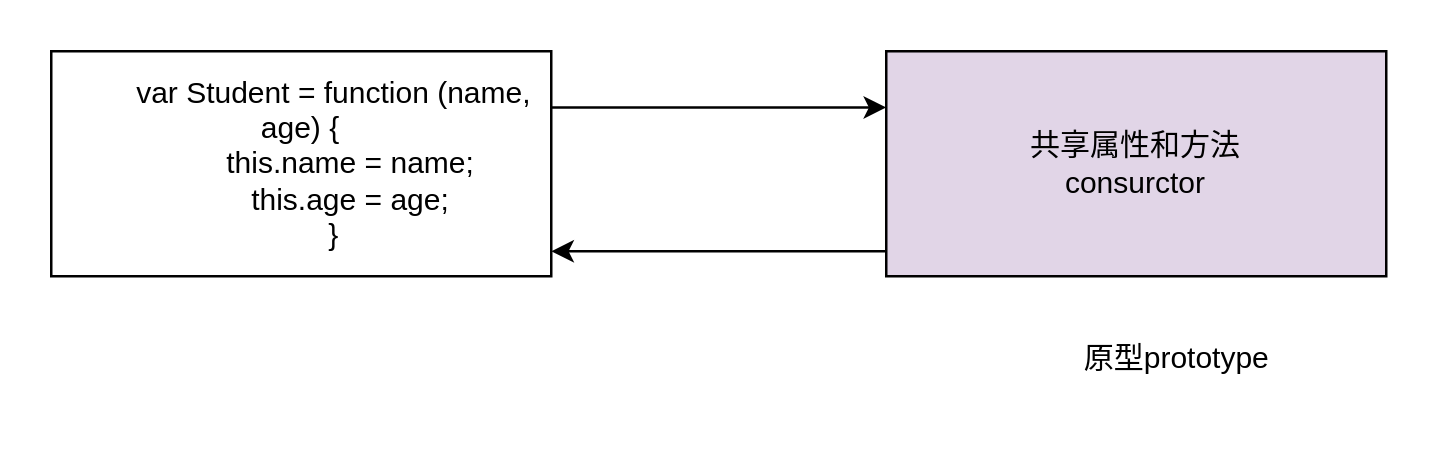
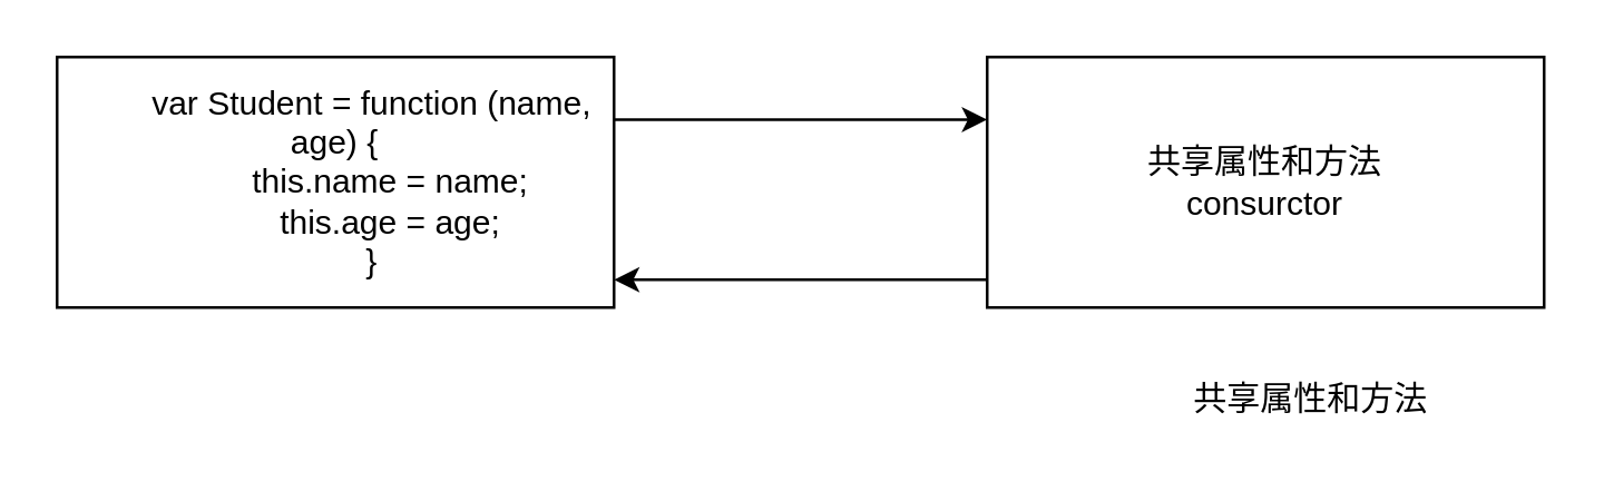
  <mxCell id="0" />
  <mxCell id="1" parent="0" />
  <mxCell id="2" style="edgeStyle=orthogonalEdgeStyle;rounded=0;orthogonalLoop=1;jettySize=auto;html=1;entryX=0;entryY=0.25;entryDx=0;entryDy=0;exitX=1;exitY=0.25;exitDx=0;exitDy=0;" edge="1" parent="1" source="3" target="5"><mxGeometry relative="1" as="geometry" /></mxCell>
  <mxCell id="3" value="&lt;div&gt;&amp;nbsp; &amp;nbsp; &amp;nbsp; &amp;nbsp; var Student = function (name, age) {&lt;/div&gt;&lt;div&gt;&amp;nbsp; &amp;nbsp; &amp;nbsp; &amp;nbsp; &amp;nbsp; &amp;nbsp; this.name = name;&lt;/div&gt;&lt;div&gt;&amp;nbsp; &amp;nbsp; &amp;nbsp; &amp;nbsp; &amp;nbsp; &amp;nbsp; this.age = age;&lt;/div&gt;&lt;div&gt;&amp;nbsp; &amp;nbsp; &amp;nbsp; &amp;nbsp; }&lt;/div&gt;" style="rounded=0;whiteSpace=wrap;html=1;" vertex="1" parent="1"><mxGeometry x="20" y="20" width="200" height="90" as="geometry" /></mxCell>
  <mxCell id="4" style="edgeStyle=orthogonalEdgeStyle;rounded=0;orthogonalLoop=1;jettySize=auto;html=1;entryX=1;entryY=0.5;entryDx=0;entryDy=0;" edge="1" parent="1"><mxGeometry relative="1" as="geometry"><mxPoint x="354" y="100" as="sourcePoint" /><mxPoint x="220" y="100" as="targetPoint" /></mxGeometry></mxCell>
- <mxCell id="5" value="共享属性和方法&lt;div&gt;consurctor&lt;/div&gt;" style="rounded=0;whiteSpace=wrap;html=1;fillColor=#e1d5e7;" vertex="1" parent="1"><mxGeometry x="354" y="20" width="200" height="90" as="geometry" /></mxCell>
- <mxCell id="6" value="原型prototype" style="text;html=1;align=center;verticalAlign=middle;resizable=0;points=[];autosize=1;strokeColor=none;fillColor=none;" vertex="1" parent="1"><mxGeometry x="420" y="128" width="100" height="30" as="geometry" /></mxCell>
+ <mxCell id="5" value="共享属性和方法&lt;div&gt;consurctor&lt;/div&gt;" style="rounded=0;whiteSpace=wrap;html=1;" vertex="1" parent="1"><mxGeometry x="354" y="20" width="200" height="90" as="geometry" /></mxCell>
+ <mxCell id="6" value="共享属性和方法" style="text;html=1;align=center;verticalAlign=middle;resizable=0;points=[];autosize=1;strokeColor=none;fillColor=none;" vertex="1" parent="1"><mxGeometry x="420" y="128" width="100" height="30" as="geometry" /></mxCell>
